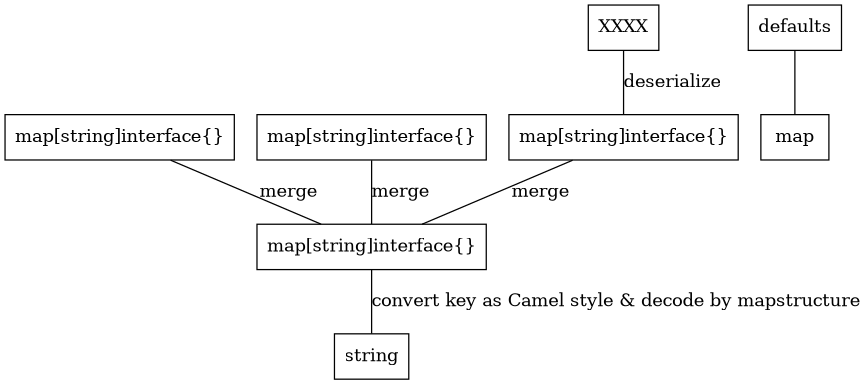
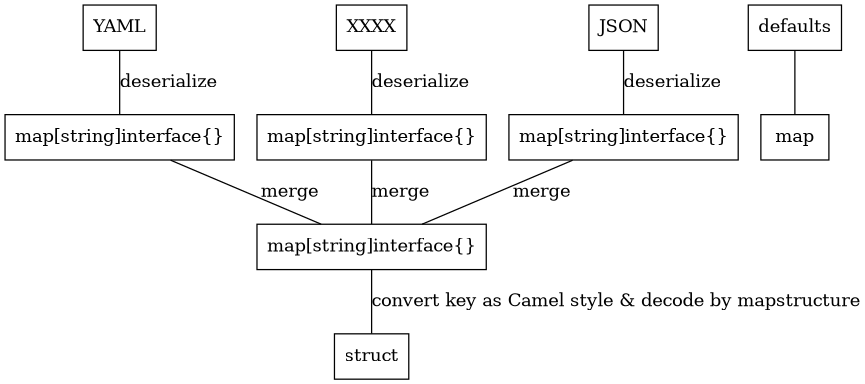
  strict graph {
    node [shape=box]
    n1 [label="map[string]interface{}"]
    n2 [label="map[string]interface{}"]
-   struct [label=string]
+   struct
    n4 [label="map[string]interface{}"]
    n5 [label="map[string]interface{}"]
+   JSON
+   YAML
    XXXX
    n9 [label=map]
    defaults
    n1 -- n2 [label=merge]
    n2 -- struct [label="convert key as Camel style & decode by mapstructure"]
    n4 -- n2 [label=merge]
    n5 -- n2 [label=merge]
+   JSON -- n1 [label=deserialize]
+   YAML -- n4 [label=deserialize]
    XXXX -- n5 [label=deserialize]
    defaults -- n9
  }
